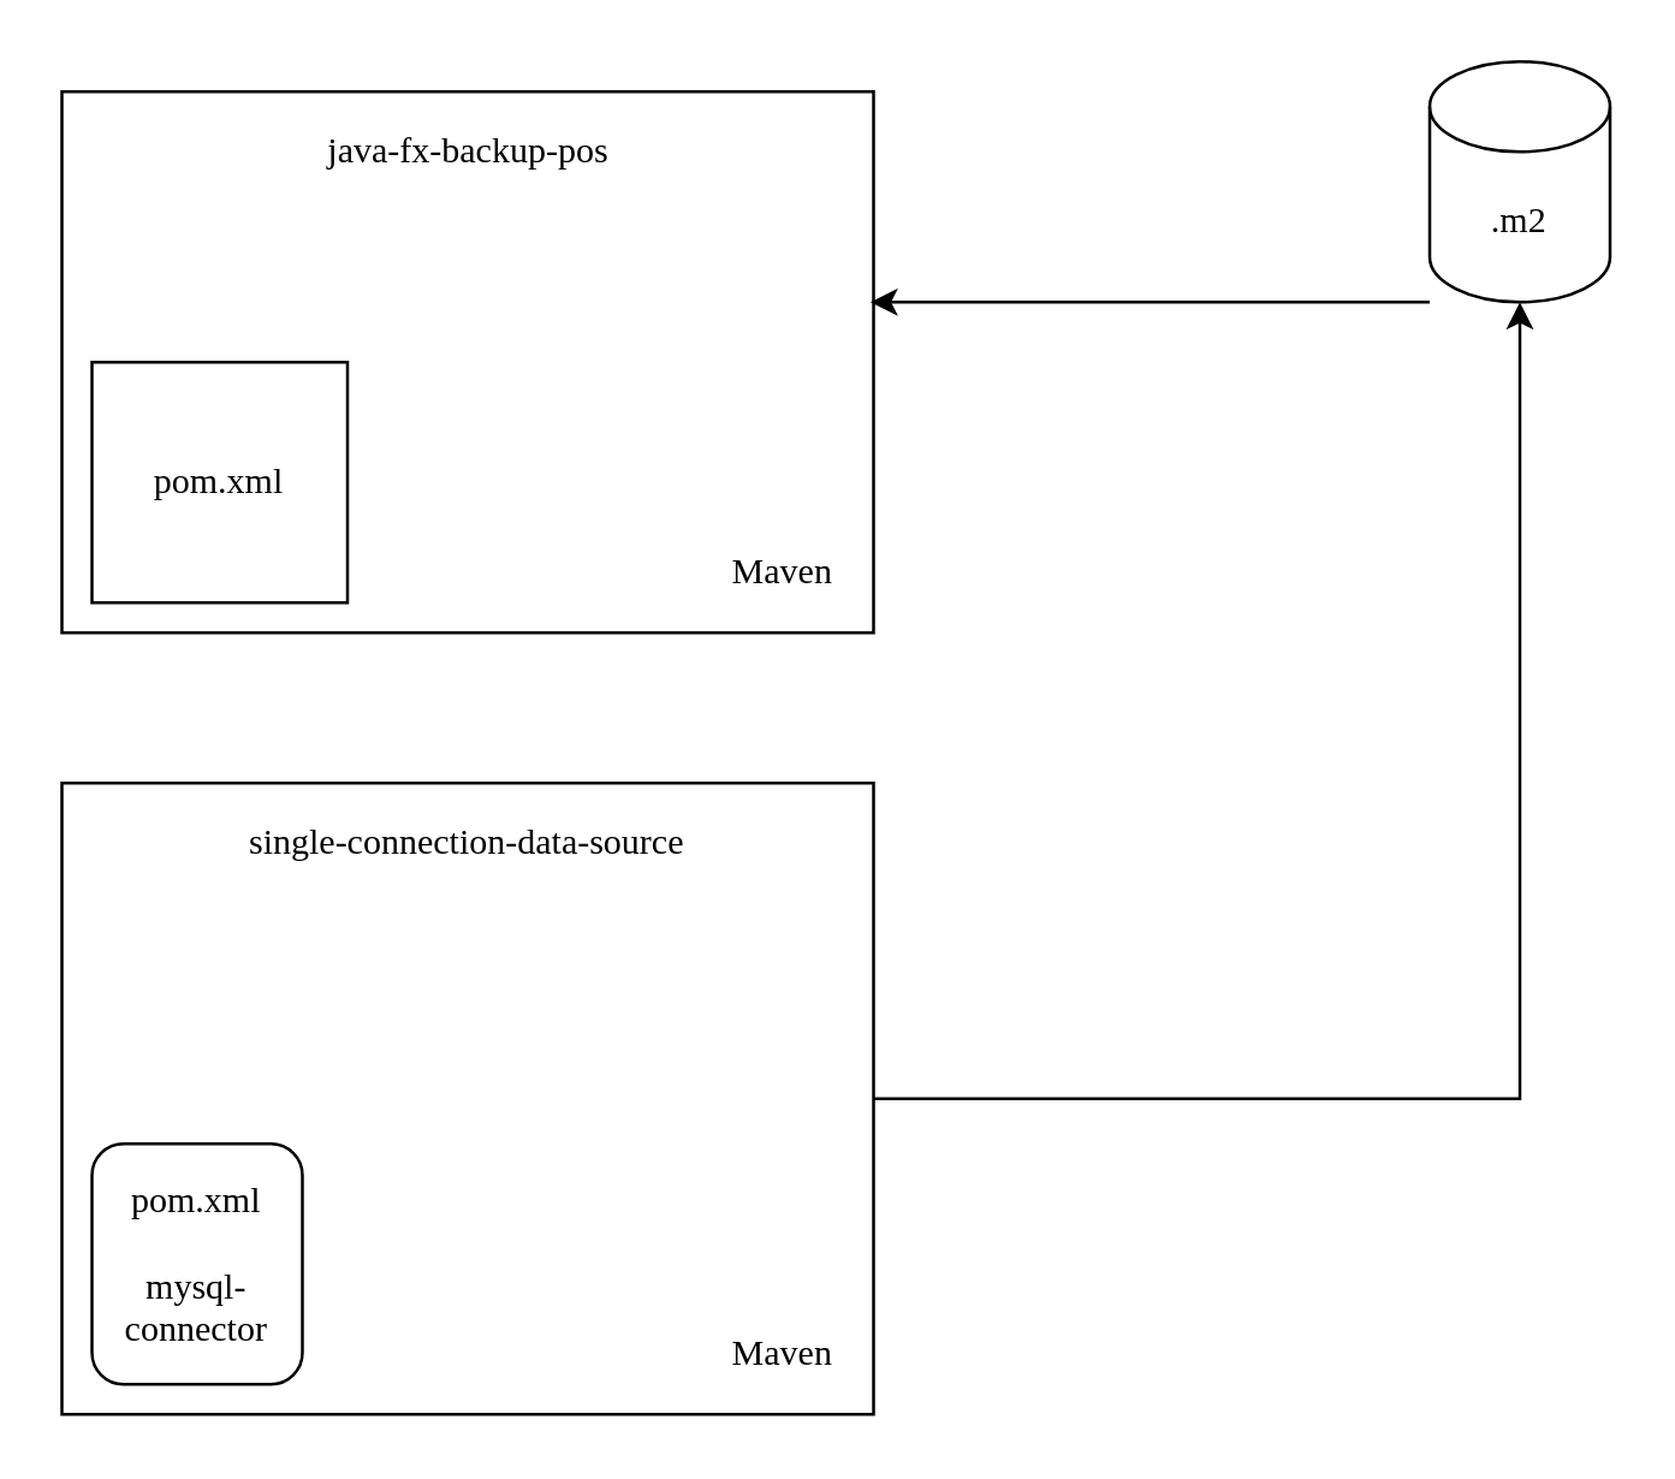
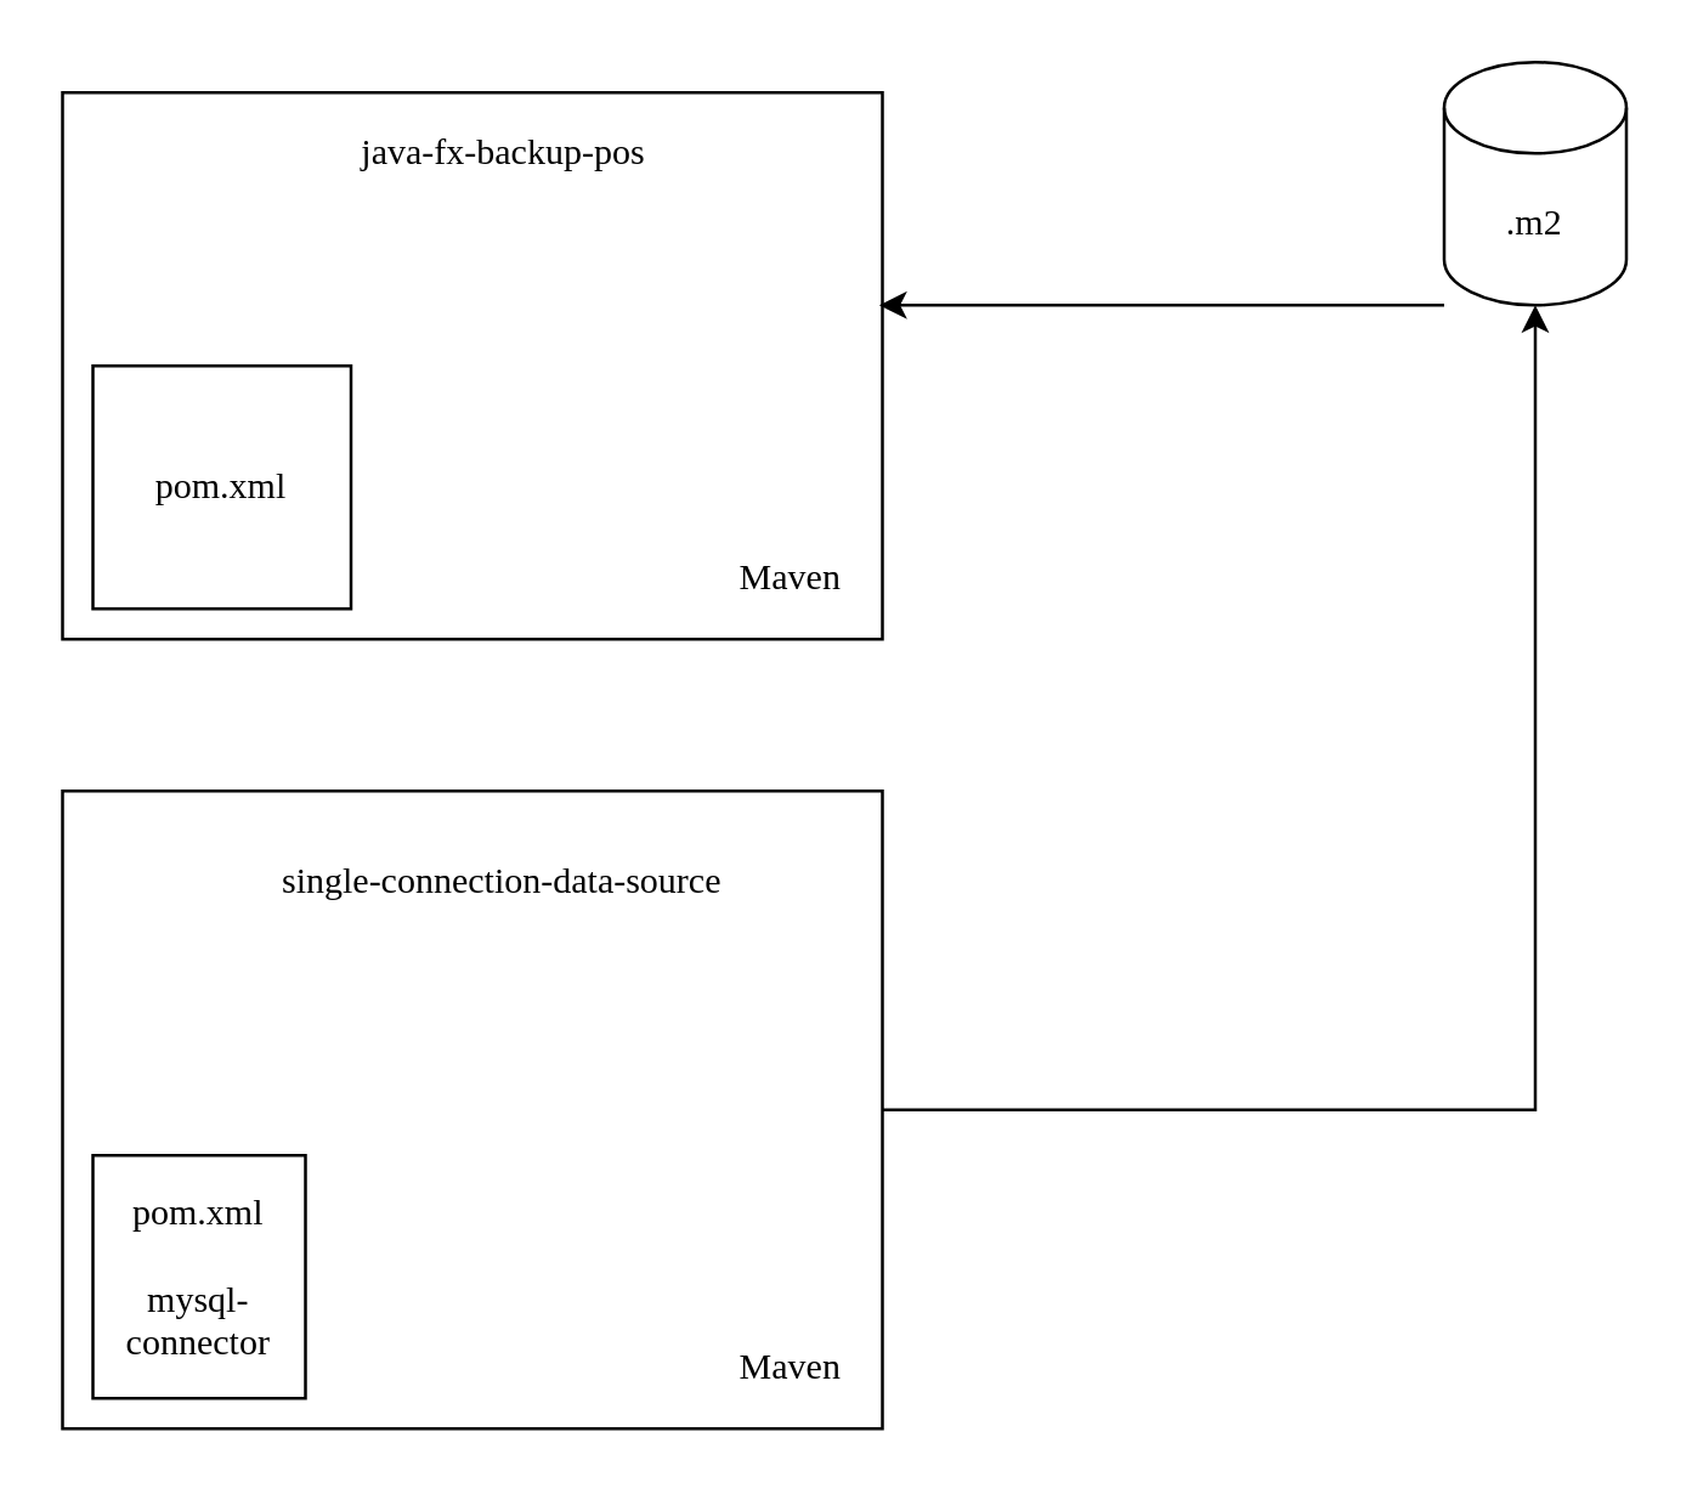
  <mxCell id="0" />
  <mxCell id="1" parent="0" />
  <mxCell id="2" value="" style="rounded=0;whiteSpace=wrap;html=1;fontFamily=Ubuntu;fontSource=https%3A%2F%2Ffonts.googleapis.com%2Fcss%3Ffamily%3DUbuntu;" vertex="1" parent="1"><mxGeometry x="20" y="30" width="270" height="180" as="geometry" /></mxCell>
  <mxCell id="3" value="Maven" style="text;html=1;strokeColor=none;fillColor=none;align=center;verticalAlign=middle;whiteSpace=wrap;rounded=0;fontFamily=Ubuntu;fontSource=https%3A%2F%2Ffonts.googleapis.com%2Fcss%3Ffamily%3DUbuntu;" vertex="1" parent="1"><mxGeometry x="240" y="180" width="40" height="20" as="geometry" /></mxCell>
  <mxCell id="4" value="pom.xml" style="rounded=0;whiteSpace=wrap;html=1;fontFamily=Ubuntu;fontSource=https%3A%2F%2Ffonts.googleapis.com%2Fcss%3Ffamily%3DUbuntu;" vertex="1" parent="1"><mxGeometry x="30" y="120" width="85" height="80" as="geometry" /></mxCell>
- <mxCell id="5" value="java-fx-backup-pos" style="text;html=1;strokeColor=none;fillColor=none;align=center;verticalAlign=middle;whiteSpace=wrap;rounded=0;fontFamily=Ubuntu;fontSource=https%3A%2F%2Ffonts.googleapis.com%2Fcss%3Ffamily%3DUbuntu;" vertex="1" parent="1"><mxGeometry x="102.5" y="40" width="105" height="20" as="geometry" /></mxCell>
+ <mxCell id="5" value="java-fx-backup-pos" style="text;html=1;strokeColor=none;fillColor=none;align=center;verticalAlign=middle;whiteSpace=wrap;rounded=0;fontFamily=Ubuntu;fontSource=https%3A%2F%2Ffonts.googleapis.com%2Fcss%3Ffamily%3DUbuntu;" vertex="1" parent="1"><mxGeometry x="112.5" y="40" width="105" height="20" as="geometry" /></mxCell>
  <mxCell id="6" style="edgeStyle=orthogonalEdgeStyle;rounded=0;orthogonalLoop=1;jettySize=auto;html=1;entryX=0.996;entryY=0.389;entryDx=0;entryDy=0;entryPerimeter=0;fontFamily=Ubuntu;fontSource=https%3A%2F%2Ffonts.googleapis.com%2Fcss%3Ffamily%3DUbuntu;" edge="1" parent="1" source="7" target="2"><mxGeometry relative="1" as="geometry"><Array as="points"><mxPoint x="440" y="100" /><mxPoint x="440" y="100" /></Array></mxGeometry></mxCell>
  <mxCell id="7" value=".m2" style="shape=cylinder3;whiteSpace=wrap;html=1;boundedLbl=1;backgroundOutline=1;size=15;fontFamily=Ubuntu;fontSource=https%3A%2F%2Ffonts.googleapis.com%2Fcss%3Ffamily%3DUbuntu;" vertex="1" parent="1"><mxGeometry x="475" y="20" width="60" height="80" as="geometry" /></mxCell>
  <mxCell id="8" style="edgeStyle=orthogonalEdgeStyle;rounded=0;orthogonalLoop=1;jettySize=auto;html=1;fontFamily=Ubuntu;fontSource=https%3A%2F%2Ffonts.googleapis.com%2Fcss%3Ffamily%3DUbuntu;" edge="1" parent="1" source="9" target="7"><mxGeometry relative="1" as="geometry" /></mxCell>
  <mxCell id="9" value="" style="rounded=0;whiteSpace=wrap;html=1;fontFamily=Ubuntu;fontSource=https%3A%2F%2Ffonts.googleapis.com%2Fcss%3Ffamily%3DUbuntu;" vertex="1" parent="1"><mxGeometry x="20" y="260" width="270" height="210" as="geometry" /></mxCell>
- <mxCell id="10" value="single-connection-data-source" style="text;html=1;strokeColor=none;fillColor=none;align=center;verticalAlign=middle;whiteSpace=wrap;rounded=0;fontFamily=Ubuntu;fontSource=https%3A%2F%2Ffonts.googleapis.com%2Fcss%3Ffamily%3DUbuntu;" vertex="1" parent="1"><mxGeometry x="66.25" y="270" width="177.5" height="20" as="geometry" /></mxCell>
+ <mxCell id="10" value="single-connection-data-source" style="text;html=1;strokeColor=none;fillColor=none;align=center;verticalAlign=middle;whiteSpace=wrap;rounded=0;fontFamily=Ubuntu;fontSource=https%3A%2F%2Ffonts.googleapis.com%2Fcss%3Ffamily%3DUbuntu;" vertex="1" parent="1"><mxGeometry x="76.25" y="280" width="177.5" height="20" as="geometry" /></mxCell>
  <mxCell id="11" value="Maven" style="text;html=1;strokeColor=none;fillColor=none;align=center;verticalAlign=middle;whiteSpace=wrap;rounded=0;fontFamily=Ubuntu;fontSource=https%3A%2F%2Ffonts.googleapis.com%2Fcss%3Ffamily%3DUbuntu;" vertex="1" parent="1"><mxGeometry x="240" y="440" width="40" height="20" as="geometry" /></mxCell>
- <mxCell id="12" value="pom.xml&lt;br&gt;&lt;br&gt;mysql-connector" style="whiteSpace=wrap;html=1;fontFamily=Ubuntu;fontSource=https%3A%2F%2Ffonts.googleapis.com%2Fcss%3Ffamily%3DUbuntu;rounded=1;" vertex="1" parent="1"><mxGeometry x="30" y="380" width="70" height="80" as="geometry" /></mxCell>
+ <mxCell id="12" value="pom.xml&lt;br&gt;&lt;br&gt;mysql-connector" style="rounded=0;whiteSpace=wrap;html=1;fontFamily=Ubuntu;fontSource=https%3A%2F%2Ffonts.googleapis.com%2Fcss%3Ffamily%3DUbuntu;" vertex="1" parent="1"><mxGeometry x="30" y="380" width="70" height="80" as="geometry" /></mxCell>
